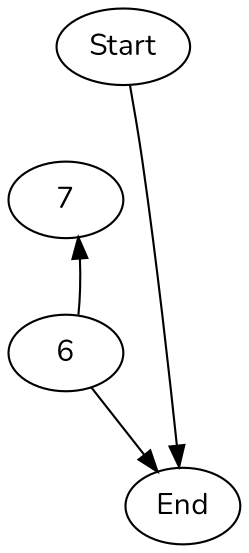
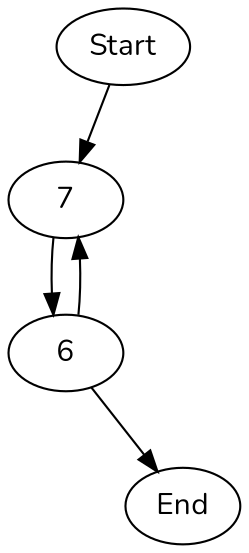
  strict digraph {
    fontname=Nunito
    node [fontname=Nunito]
    edge [fontname=Nunito weight=1]
    n1 [label=7 perf_profile="{128: 5500.4866999999995, 320: 2148.4905000000003, 512: 1301.2842, 704: 926.5277999999998, 896: 746.0372, 1088: 715.9623999999999, 1280: 707.7513, 1472: 676.1344000000001, 1664: 761.7915000000003, 1856: 767.4296, 2048: 688.5601999999999, 2240: 701.5542999999999, 2432: 740.4686999999998, 2624: 700.0512999999999, 2816: 700.8738000000001, 3008: 753.4839}"]
    Start
    n3 [label=6 perf_profile="{128: 2898.2188999999994, 320: 1150.7265, 512: 700.4040000000002, 704: 510.6892, 896: 399.03869999999995, 1088: 322.5969, 1280: 271.0062, 1472: 242.73329999999999, 1664: 222.29129999999998, 1856: 204.17969999999997, 2048: 201.59859999999998, 2240: 200.2895, 2432: 201.2618, 2624: 203.90529999999995, 2816: 203.4614, 3008: 200.59420000000003}"]
    End
-   Start -> End
+   n1 -> n3
+   Start -> n1
    n3 -> n1 [weight=0.1]
    n3 -> End [weight=0.9]
  }
